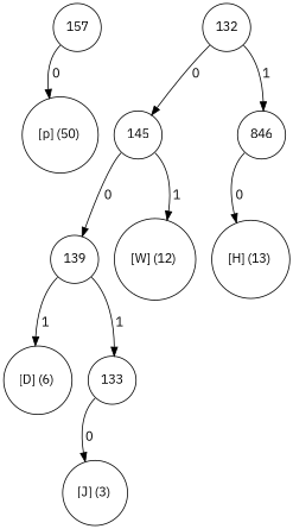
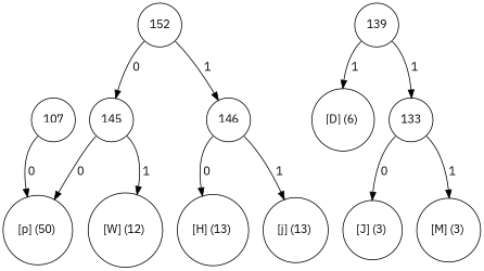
  digraph {
    fontname="IBM Plex Sans"
    node [fontname="IBM Plex Sans" shape=circle]
    edge [fontname="IBM Plex Sans" tailport=sw]
    n1 [label="[p] (50) " width=0.5]
-   157 [width=0.5]
-   n3 [label=132 width=0.5]
+   157 [width=0.5 label=107]
+   n3 [label=152 width=0.5]
    n4 [label=145 width=0.5]
-   n5 [label=846 width=0.5]
+   n5 [label=146 width=0.5]
    n6 [label="[W] (12) " width=0.5]
    n7 [label=139 width=0.5]
    n8 [label="[H] (13) " width=0.5]
+   n9 [label="[j] (13) " width=0.5]
    n10 [label="[D] (6) " width=0.5]
    n11 [label=133 width=0.5]
    n12 [label="[J] (3) " width=0.5]
+   n13 [label="[M] (3) " width=0.5]
    157 -> n1 [label=" 0"]
    n3 -> n4 [label=" 0"]
    n3 -> n5 [label=" 1" tailport=se]
    n4 -> n6 [label=" 1" tailport=se]
-   n4 -> n7 [label=" 0"]
+   n4 -> n1 [label=" 0"]
    n5 -> n8 [label=" 0"]
+   n5 -> n9 [label=" 1" tailport=se]
    n7 -> n10 [label=" 1"]
    n7 -> n11 [label=" 1" tailport=se]
    n11 -> n12 [label=" 0"]
+   n11 -> n13 [label=" 1" tailport=se]
  }
